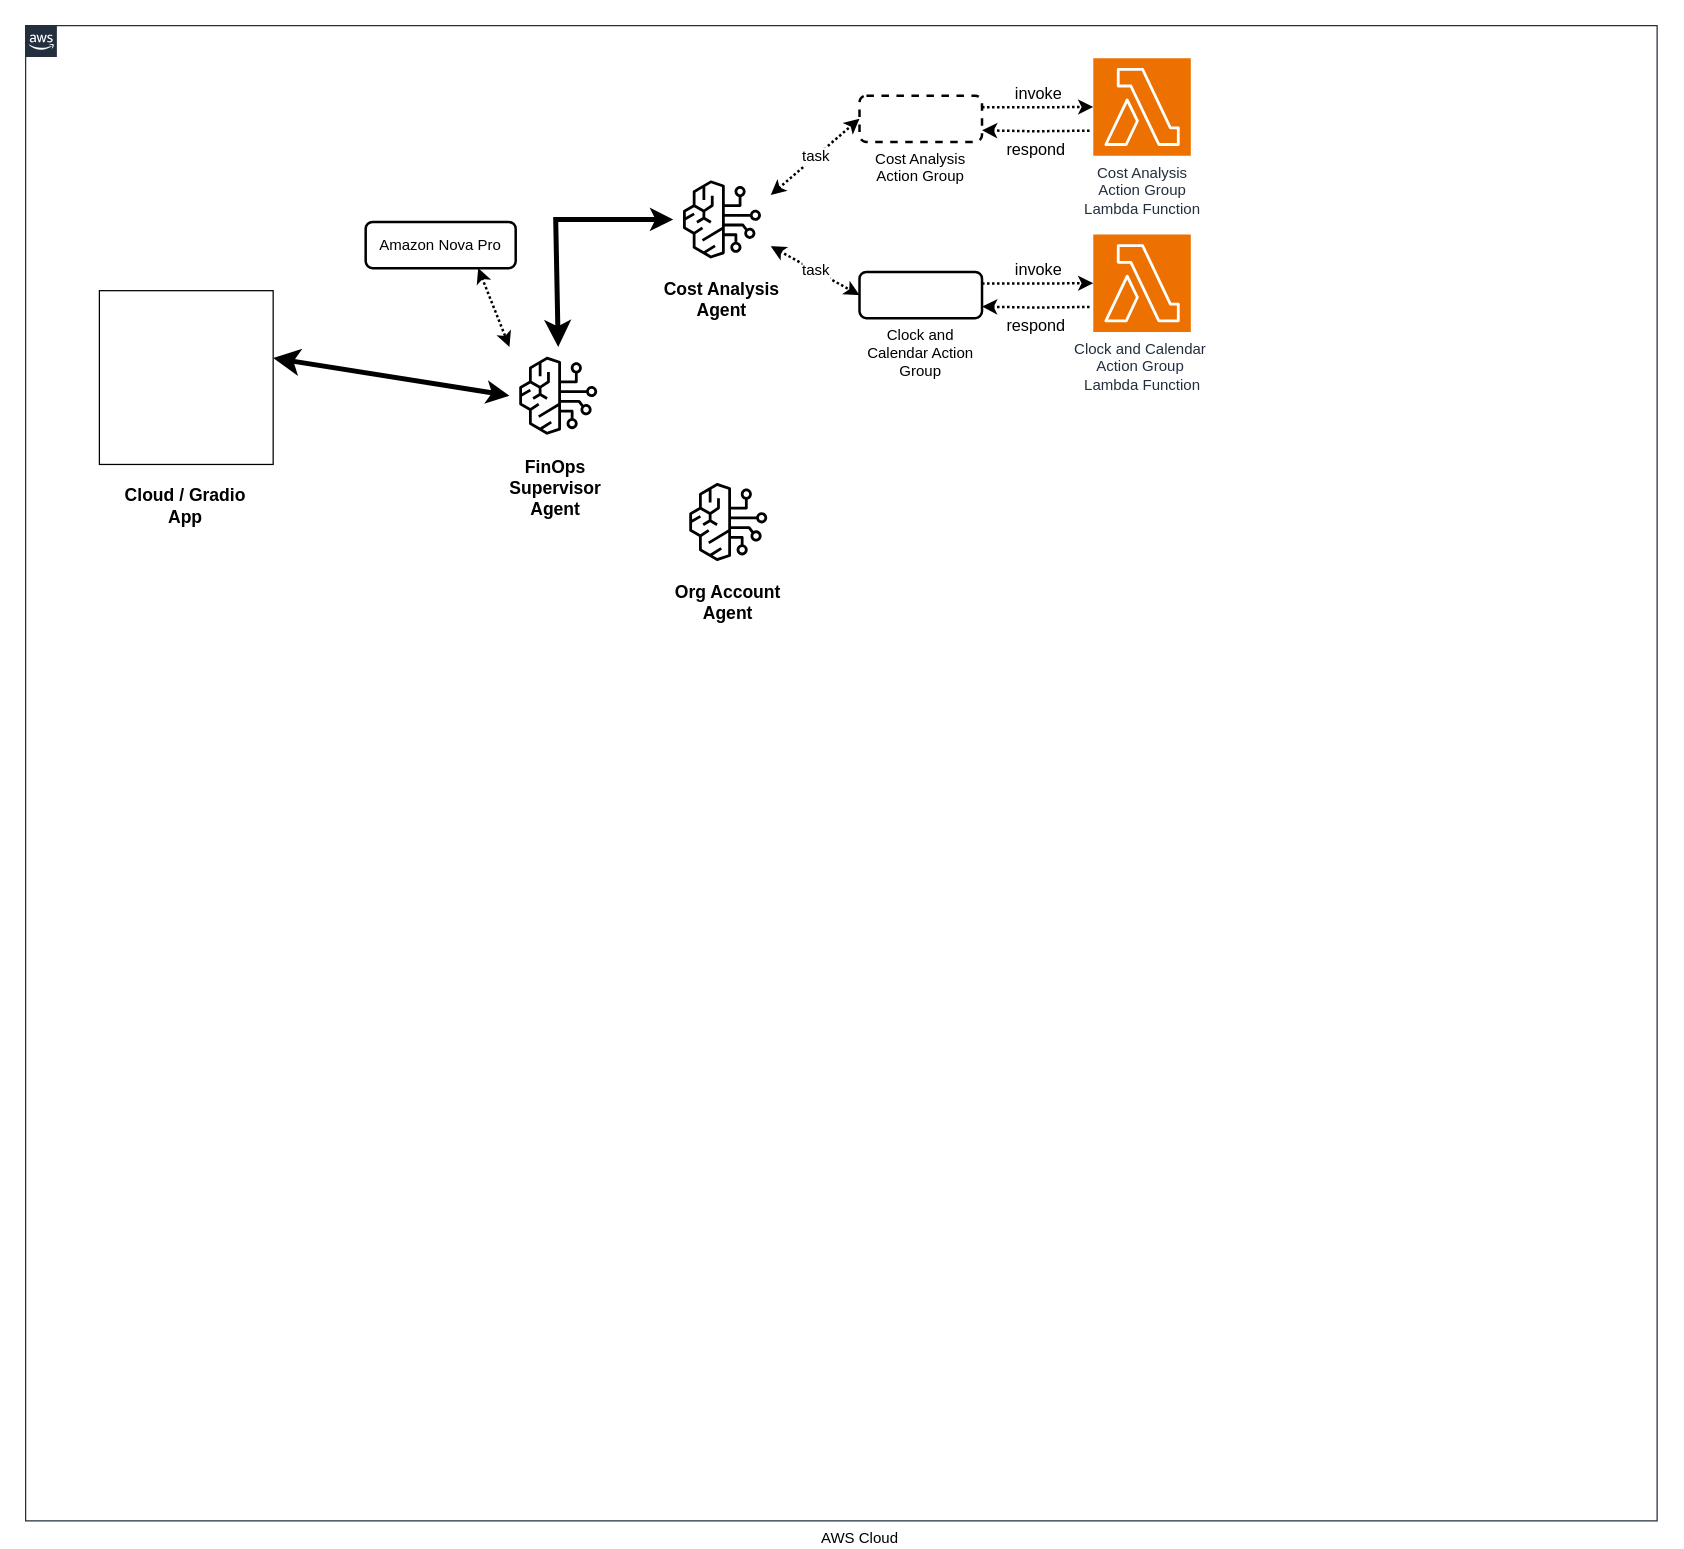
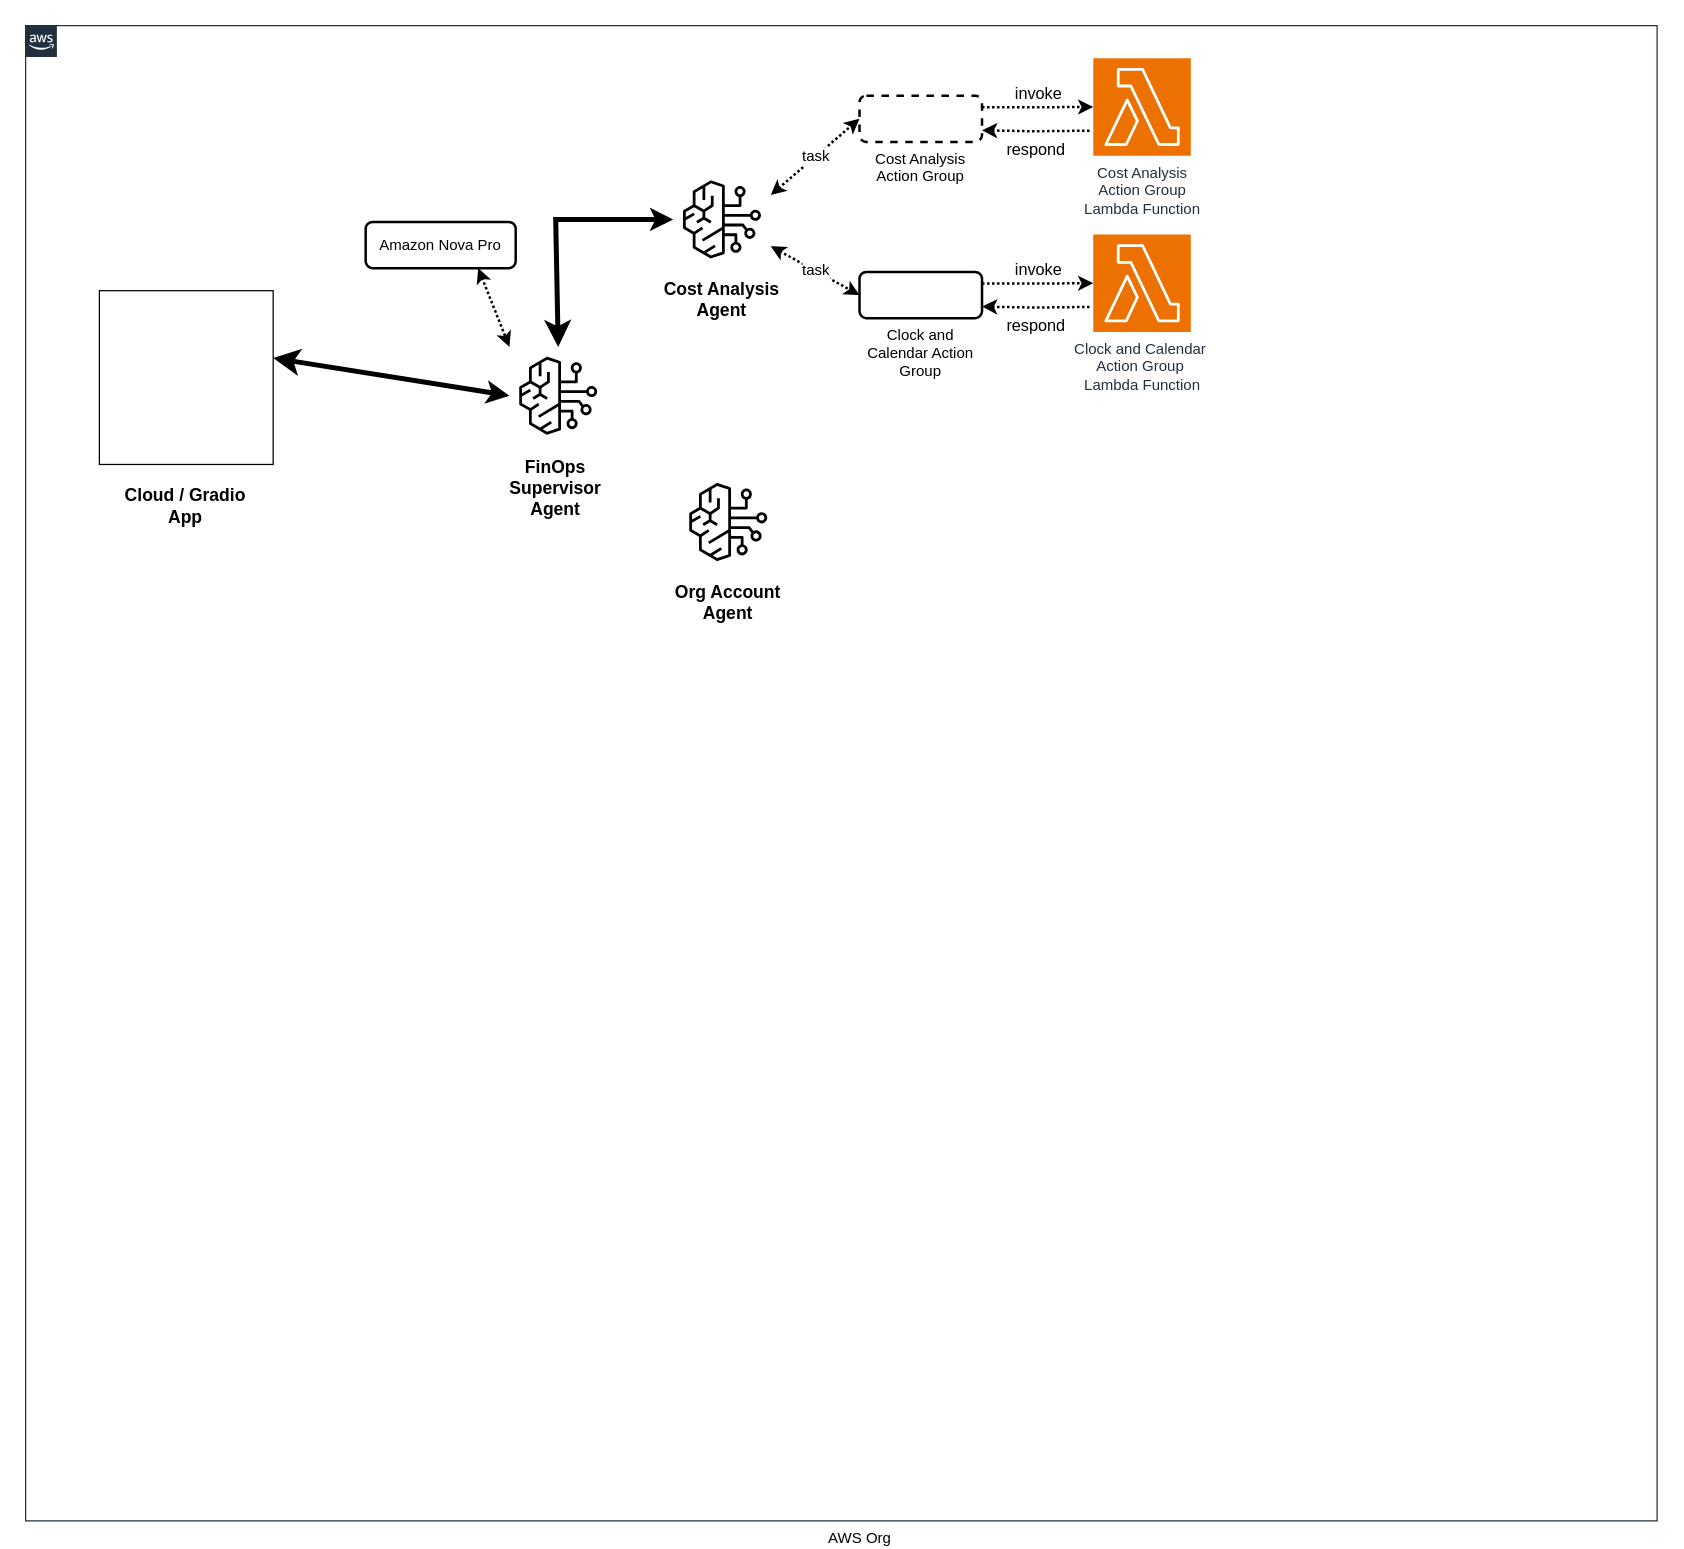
  <mxCell id="0" />
  <mxCell id="1" parent="0" />
  <mxCell id="2" value="" style="endArrow=classic;startArrow=classic;html=1;rounded=0;strokeColor=light-dark(#000000,#CC0000);startSize=9;strokeWidth=4;exitX=1;exitY=0.388;exitDx=0;exitDy=0;entryX=0;entryY=0.5;entryDx=0;entryDy=0;entryPerimeter=0;exitPerimeter=0;" edge="1" parent="1" source="5" target="10"><mxGeometry width="50" height="50" relative="1" as="geometry"><mxPoint x="163" y="332.5" as="sourcePoint" /><mxPoint x="551" y="170" as="targetPoint" /><Array as="points" /></mxGeometry></mxCell>
  <mxCell id="3" value="&lt;font style=&quot;font-size: 16px;&quot;&gt;FastAPI&lt;/font&gt;" style="verticalLabelPosition=middle;verticalAlign=middle;html=1;shape=mxgraph.basic.rect;fillColor2=none;strokeWidth=1;size=20;indent=5;fillColor=light-dark(#FFFFFF,#FFFFFF);fontColor=light-dark(#000000,#000000);strokeColor=light-dark(#000000,#000000);labelPosition=center;align=center;" vertex="1" parent="1"><mxGeometry x="93" y="324" width="119" height="33" as="geometry" /></mxCell>
  <mxCell id="4" value="" style="group" vertex="1" connectable="0" parent="1"><mxGeometry x="79" y="232" width="139" height="202" as="geometry" /></mxCell>
  <mxCell id="5" value="" style="whiteSpace=wrap;html=1;aspect=fixed;fillColor=light-dark(#FFFFFF,#FFFFFF);strokeColor=light-dark(#000000,#000000);fontColor=light-dark(#000000,#000000);fontSize=16;" vertex="1" parent="4"><mxGeometry width="139" height="139" as="geometry" /></mxCell>
  <mxCell id="6" value="&lt;h3&gt;Cloud / Gradio App&lt;/h3&gt;" style="whiteSpace=wrap;html=1;labelBackgroundColor=none;fillStyle=auto;fillColor=none;strokeColor=none;fontColor=light-dark(#000000,#000000);spacing=7;" vertex="1" parent="4"><mxGeometry x="9" y="142" width="120" height="60" as="geometry" /></mxCell>
- <mxCell id="7" value="&lt;font style=&quot;color: light-dark(rgb(0, 0, 0), rgb(0, 0, 0));&quot;&gt;AWS Cloud&lt;/font&gt;" style="points=[[0,0],[0.25,0],[0.5,0],[0.75,0],[1,0],[1,0.25],[1,0.5],[1,0.75],[1,1],[0.75,1],[0.5,1],[0.25,1],[0,1],[0,0.75],[0,0.5],[0,0.25]];outlineConnect=0;gradientColor=none;html=1;whiteSpace=wrap;fontSize=12;fontStyle=0;container=1;pointerEvents=0;collapsible=0;recursiveResize=0;shape=mxgraph.aws4.group;grIcon=mxgraph.aws4.group_aws_cloud_alt;strokeColor=#232F3E;fillColor=none;verticalAlign=top;align=center;spacingLeft=30;fontColor=#232F3E;dashed=0;labelPosition=center;verticalLabelPosition=bottom;" vertex="1" parent="1"><mxGeometry x="20" y="20" width="1305" height="1196" as="geometry" /></mxCell>
+ <mxCell id="7" value="&lt;font style=&quot;color: light-dark(rgb(0, 0, 0), rgb(0, 0, 0));&quot;&gt;AWS Org&lt;/font&gt;" style="points=[[0,0],[0.25,0],[0.5,0],[0.75,0],[1,0],[1,0.25],[1,0.5],[1,0.75],[1,1],[0.75,1],[0.5,1],[0.25,1],[0,1],[0,0.75],[0,0.5],[0,0.25]];outlineConnect=0;gradientColor=none;html=1;whiteSpace=wrap;fontSize=12;fontStyle=0;container=1;pointerEvents=0;collapsible=0;recursiveResize=0;shape=mxgraph.aws4.group;grIcon=mxgraph.aws4.group_aws_cloud_alt;strokeColor=#232F3E;fillColor=none;verticalAlign=top;align=center;spacingLeft=30;fontColor=#232F3E;dashed=0;labelPosition=center;verticalLabelPosition=bottom;" vertex="1" parent="1"><mxGeometry x="20" y="20" width="1305" height="1196" as="geometry" /></mxCell>
  <mxCell id="8" value="Cost Analysis&lt;div&gt;Action Group&lt;/div&gt;&lt;div&gt;Lambda Function&lt;/div&gt;" style="sketch=0;points=[[0,0,0],[0.25,0,0],[0.5,0,0],[0.75,0,0],[1,0,0],[0,1,0],[0.25,1,0],[0.5,1,0],[0.75,1,0],[1,1,0],[0,0.25,0],[0,0.5,0],[0,0.75,0],[1,0.25,0],[1,0.5,0],[1,0.75,0]];outlineConnect=0;fontColor=light-dark(#232F3E,#000000);fillColor=#ED7100;strokeColor=#ffffff;dashed=0;verticalLabelPosition=bottom;verticalAlign=top;align=center;html=1;fontSize=12;fontStyle=0;aspect=fixed;shape=mxgraph.aws4.resourceIcon;resIcon=mxgraph.aws4.lambda;" vertex="1" parent="7"><mxGeometry x="854" y="26" width="78" height="78" as="geometry" /></mxCell>
  <mxCell id="9" value="" style="group" vertex="1" connectable="0" parent="7"><mxGeometry x="364" y="257" width="120" height="143" as="geometry" /></mxCell>
  <mxCell id="10" value="" style="sketch=0;points=[[0,0,0],[0.25,0,0],[0.5,0,0],[0.75,0,0],[1,0,0],[0,1,0],[0.25,1,0],[0.5,1,0],[0.75,1,0],[1,1,0],[0,0.25,0],[0,0.5,0],[0,0.75,0],[1,0.25,0],[1,0.5,0],[1,0.75,0]];outlineConnect=0;dashed=0;verticalLabelPosition=bottom;verticalAlign=top;align=center;html=1;fontSize=12;fontStyle=0;aspect=fixed;shape=mxgraph.aws4.resourceIcon;resIcon=mxgraph.aws4.bedrock;labelBackgroundColor=none;fillStyle=auto;fillColor=none;strokeColor=light-dark(#000000,#000000);fontColor=light-dark(#000000,#000000);" parent="9" vertex="1"><mxGeometry x="23" width="78" height="78" as="geometry" /></mxCell>
  <mxCell id="11" value="&lt;h3&gt;FinOps Supervisor Agent&lt;/h3&gt;" style="whiteSpace=wrap;html=1;labelBackgroundColor=none;fillStyle=auto;fillColor=none;strokeColor=none;fontColor=light-dark(#000000,#000000);spacing=7;" parent="9" vertex="1"><mxGeometry y="83" width="120" height="60" as="geometry" /></mxCell>
  <mxCell id="12" value="" style="group" vertex="1" connectable="0" parent="7"><mxGeometry x="497" y="116" width="120" height="133" as="geometry" /></mxCell>
  <mxCell id="13" value="" style="sketch=0;points=[[0,0,0],[0.25,0,0],[0.5,0,0],[0.75,0,0],[1,0,0],[0,1,0],[0.25,1,0],[0.5,1,0],[0.75,1,0],[1,1,0],[0,0.25,0],[0,0.5,0],[0,0.75,0],[1,0.25,0],[1,0.5,0],[1,0.75,0]];outlineConnect=0;dashed=0;verticalLabelPosition=bottom;verticalAlign=top;align=center;html=1;fontSize=12;fontStyle=0;aspect=fixed;shape=mxgraph.aws4.resourceIcon;resIcon=mxgraph.aws4.bedrock;labelBackgroundColor=none;fillStyle=auto;fillColor=none;strokeColor=light-dark(#000000,#000000);fontColor=light-dark(#000000,#000000);" vertex="1" parent="12"><mxGeometry x="21" width="78" height="78" as="geometry" /></mxCell>
  <mxCell id="14" value="&lt;h3&gt;Cost Analysis Agent&lt;/h3&gt;" style="whiteSpace=wrap;html=1;labelBackgroundColor=none;fillStyle=auto;fillColor=none;strokeColor=none;fontColor=light-dark(#000000,#000000);spacing=7;" vertex="1" parent="12"><mxGeometry y="73" width="120" height="60" as="geometry" /></mxCell>
  <mxCell id="15" value="" style="endArrow=classic;startArrow=classic;html=1;rounded=0;strokeColor=light-dark(#000000,#CC0000);startSize=9;strokeWidth=4;exitX=0.5;exitY=0;exitDx=0;exitDy=0;exitPerimeter=0;entryX=0;entryY=0.5;entryDx=0;entryDy=0;entryPerimeter=0;" edge="1" parent="7" source="10" target="13"><mxGeometry width="50" height="50" relative="1" as="geometry"><mxPoint x="422" y="223" as="sourcePoint" /><mxPoint x="487" y="121" as="targetPoint" /><Array as="points"><mxPoint x="424" y="155" /></Array></mxGeometry></mxCell>
  <mxCell id="16" value="&lt;font style=&quot;color: light-dark(rgb(0, 0, 0), rgb(0, 0, 0));&quot;&gt;Amazon Nova Pro&lt;/font&gt;" style="rounded=1;whiteSpace=wrap;html=1;fillColor=none;strokeColor=light-dark(#000000,#000000);strokeWidth=2;" vertex="1" parent="7"><mxGeometry x="272" y="157" width="120" height="37" as="geometry" /></mxCell>
  <mxCell id="17" value="" style="endArrow=classic;startArrow=classic;html=1;rounded=0;entryX=0;entryY=0;entryDx=0;entryDy=0;entryPerimeter=0;exitX=0.75;exitY=1;exitDx=0;exitDy=0;dashed=1;strokeColor=light-dark(#000000,#FF3333);strokeWidth=2;dashPattern=1 1;" edge="1" parent="7" source="16" target="10"><mxGeometry width="50" height="50" relative="1" as="geometry"><mxPoint x="314" y="262" as="sourcePoint" /><mxPoint x="364" y="212" as="targetPoint" /></mxGeometry></mxCell>
  <mxCell id="18" value="invoke" style="edgeStyle=orthogonalEdgeStyle;rounded=0;orthogonalLoop=1;jettySize=auto;html=1;exitX=1;exitY=0.25;exitDx=0;exitDy=0;strokeColor=light-dark(#000000,#000000);strokeWidth=2;dashed=1;dashPattern=1 1;labelPosition=center;verticalLabelPosition=top;align=center;verticalAlign=bottom;fontColor=light-dark(#000000,#000000);labelBackgroundColor=light-dark(#FFFFFF,#FFFFFF);fontSize=13;" edge="1" parent="7" source="19" target="8"><mxGeometry relative="1" as="geometry"><mxPoint x="883" y="62" as="targetPoint" /></mxGeometry></mxCell>
  <mxCell id="19" value="&lt;font style=&quot;color: light-dark(rgb(0, 0, 0), rgb(0, 0, 0));&quot;&gt;Cost Analysis&lt;/font&gt;&lt;div&gt;&lt;font style=&quot;color: light-dark(rgb(0, 0, 0), rgb(0, 0, 0));&quot;&gt;Action Group&lt;/font&gt;&lt;/div&gt;" style="rounded=1;whiteSpace=wrap;html=1;fillColor=none;strokeColor=light-dark(#000000,#000000);strokeWidth=2;labelPosition=center;verticalLabelPosition=bottom;align=center;verticalAlign=top;dashed=1;" vertex="1" parent="7"><mxGeometry x="667" y="56" width="98" height="37" as="geometry" /></mxCell>
  <mxCell id="20" value="&lt;font style=&quot;font-size: 12px; color: light-dark(rgb(0, 0, 0), rgb(0, 0, 0)); background-color: light-dark(rgb(255, 255, 255), rgb(255, 255, 255));&quot;&gt;task&lt;/font&gt;" style="endArrow=classic;startArrow=classic;html=1;rounded=0;entryX=0;entryY=0.5;entryDx=0;entryDy=0;exitX=1;exitY=0.25;exitDx=0;exitDy=0;dashed=1;strokeColor=light-dark(#000000,#FF3333);strokeWidth=2;dashPattern=1 1;exitPerimeter=0;" edge="1" parent="7" source="13" target="19"><mxGeometry width="50" height="50" relative="1" as="geometry"><mxPoint x="595" y="108" as="sourcePoint" /><mxPoint x="628" y="139" as="targetPoint" /></mxGeometry></mxCell>
  <mxCell id="21" value="respond" style="edgeStyle=orthogonalEdgeStyle;rounded=0;orthogonalLoop=1;jettySize=auto;html=1;strokeColor=light-dark(#000000,#000000);strokeWidth=2;dashed=1;dashPattern=1 1;labelPosition=center;verticalLabelPosition=bottom;align=center;verticalAlign=top;fontColor=light-dark(#000000,#000000);labelBackgroundColor=light-dark(#FFFFFF,#FFFFFF);fontSize=13;entryX=1;entryY=0.75;entryDx=0;entryDy=0;" edge="1" parent="7" target="19"><mxGeometry relative="1" as="geometry"><mxPoint x="851" y="84" as="sourcePoint" /><mxPoint x="886" y="63" as="targetPoint" /></mxGeometry></mxCell>
  <mxCell id="22" value="" style="group" vertex="1" connectable="0" parent="7"><mxGeometry x="502" y="358" width="120" height="133" as="geometry" /></mxCell>
  <mxCell id="23" value="" style="sketch=0;points=[[0,0,0],[0.25,0,0],[0.5,0,0],[0.75,0,0],[1,0,0],[0,1,0],[0.25,1,0],[0.5,1,0],[0.75,1,0],[1,1,0],[0,0.25,0],[0,0.5,0],[0,0.75,0],[1,0.25,0],[1,0.5,0],[1,0.75,0]];outlineConnect=0;dashed=0;verticalLabelPosition=bottom;verticalAlign=top;align=center;html=1;fontSize=12;fontStyle=0;aspect=fixed;shape=mxgraph.aws4.resourceIcon;resIcon=mxgraph.aws4.bedrock;labelBackgroundColor=none;fillStyle=auto;fillColor=none;strokeColor=light-dark(#000000,#000000);fontColor=light-dark(#000000,#000000);" vertex="1" parent="22"><mxGeometry x="21" width="78" height="78" as="geometry" /></mxCell>
  <mxCell id="24" value="&lt;h3&gt;Org Account Agent&lt;/h3&gt;" style="whiteSpace=wrap;html=1;labelBackgroundColor=none;fillStyle=auto;fillColor=none;strokeColor=none;fontColor=light-dark(#000000,#000000);spacing=7;" vertex="1" parent="22"><mxGeometry y="73" width="120" height="60" as="geometry" /></mxCell>
  <mxCell id="25" value="Clock and Calendar&amp;nbsp;&lt;div&gt;Action Group&amp;nbsp;&lt;/div&gt;&lt;div&gt;Lambda Function&lt;/div&gt;" style="sketch=0;points=[[0,0,0],[0.25,0,0],[0.5,0,0],[0.75,0,0],[1,0,0],[0,1,0],[0.25,1,0],[0.5,1,0],[0.75,1,0],[1,1,0],[0,0.25,0],[0,0.5,0],[0,0.75,0],[1,0.25,0],[1,0.5,0],[1,0.75,0]];outlineConnect=0;fontColor=light-dark(#232F3E,#000000);fillColor=#ED7100;strokeColor=#ffffff;dashed=0;verticalLabelPosition=bottom;verticalAlign=top;align=center;html=1;fontSize=12;fontStyle=0;aspect=fixed;shape=mxgraph.aws4.resourceIcon;resIcon=mxgraph.aws4.lambda;" vertex="1" parent="7"><mxGeometry x="854" y="167" width="78" height="78" as="geometry" /></mxCell>
  <mxCell id="26" value="invoke" style="edgeStyle=orthogonalEdgeStyle;rounded=0;orthogonalLoop=1;jettySize=auto;html=1;exitX=1;exitY=0.25;exitDx=0;exitDy=0;strokeColor=light-dark(#000000,#000000);strokeWidth=2;dashed=1;dashPattern=1 1;labelPosition=center;verticalLabelPosition=top;align=center;verticalAlign=bottom;fontColor=light-dark(#000000,#000000);labelBackgroundColor=light-dark(#FFFFFF,#FFFFFF);fontSize=13;" edge="1" parent="7" source="27" target="25"><mxGeometry relative="1" as="geometry"><mxPoint x="883" y="203" as="targetPoint" /></mxGeometry></mxCell>
  <mxCell id="27" value="&lt;font&gt;Clock and Calendar Action Group&lt;/font&gt;" style="rounded=1;whiteSpace=wrap;html=1;fillColor=none;strokeColor=light-dark(#000000,#000000);strokeWidth=2;labelPosition=center;verticalLabelPosition=bottom;align=center;verticalAlign=top;fontColor=light-dark(#000000,#000000);" vertex="1" parent="7"><mxGeometry x="667" y="197" width="98" height="37" as="geometry" /></mxCell>
  <mxCell id="28" value="&lt;font style=&quot;font-size: 12px; color: light-dark(rgb(0, 0, 0), rgb(0, 0, 0)); background-color: light-dark(rgb(255, 255, 255), rgb(255, 255, 255));&quot;&gt;task&lt;/font&gt;" style="endArrow=classic;startArrow=classic;html=1;rounded=0;entryX=0;entryY=0.5;entryDx=0;entryDy=0;dashed=1;strokeColor=light-dark(#000000,#FF3333);strokeWidth=2;dashPattern=1 1;" edge="1" parent="7" target="27" source="13"><mxGeometry width="50" height="50" relative="1" as="geometry"><mxPoint x="595" y="249" as="sourcePoint" /><mxPoint x="628" y="280" as="targetPoint" /></mxGeometry></mxCell>
  <mxCell id="29" value="respond" style="edgeStyle=orthogonalEdgeStyle;rounded=0;orthogonalLoop=1;jettySize=auto;html=1;strokeColor=light-dark(#000000,#000000);strokeWidth=2;dashed=1;dashPattern=1 1;labelPosition=center;verticalLabelPosition=bottom;align=center;verticalAlign=top;fontColor=light-dark(#000000,#000000);labelBackgroundColor=light-dark(#FFFFFF,#FFFFFF);fontSize=13;entryX=1;entryY=0.75;entryDx=0;entryDy=0;" edge="1" parent="7" target="27"><mxGeometry relative="1" as="geometry"><mxPoint x="851" y="225" as="sourcePoint" /><mxPoint x="886" y="204" as="targetPoint" /></mxGeometry></mxCell>
